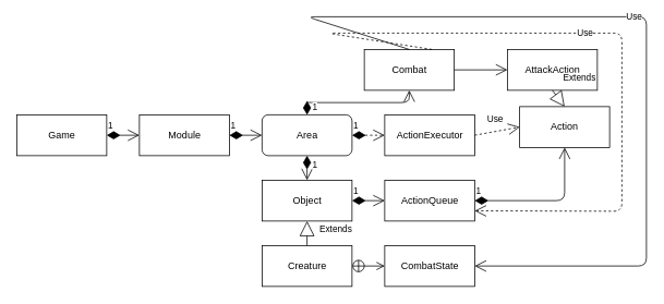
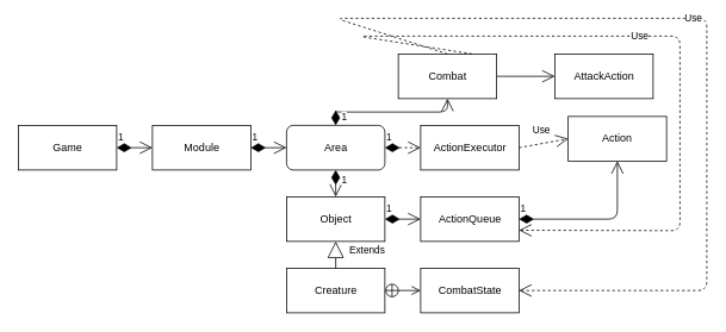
  <mxCell id="0" />
  <mxCell id="1" parent="0" />
  <mxCell id="2" value="Game" style="html=1;" vertex="1" parent="1"><mxGeometry x="20" y="140" width="110" height="50" as="geometry" /></mxCell>
  <mxCell id="3" value="Creature" style="html=1;" vertex="1" parent="1"><mxGeometry x="320" y="300" width="110" height="50" as="geometry" /></mxCell>
  <mxCell id="4" value="ActionExecutor" style="html=1;" vertex="1" parent="1"><mxGeometry x="470" y="140" width="110" height="50" as="geometry" /></mxCell>
  <mxCell id="5" value="Action" style="rounded=0;whiteSpace=wrap;html=1;" vertex="1" parent="1"><mxGeometry x="635" y="130" width="110" height="50" as="geometry" /></mxCell>
  <mxCell id="6" value="Module" style="html=1;" vertex="1" parent="1"><mxGeometry x="170" y="140" width="110" height="50" as="geometry" /></mxCell>
  <mxCell id="7" value="Area" style="html=1;rounded=1;" vertex="1" parent="1"><mxGeometry x="320" y="140" width="110" height="50" as="geometry" /></mxCell>
  <mxCell id="8" value="Object" style="html=1;" vertex="1" parent="1"><mxGeometry x="320" y="220" width="110" height="50" as="geometry" /></mxCell>
  <mxCell id="9" value="ActionQueue" style="html=1;" vertex="1" parent="1"><mxGeometry x="470" y="220" width="110" height="50" as="geometry" /></mxCell>
  <mxCell id="10" value="1" style="endArrow=open;html=1;endSize=12;startArrow=diamondThin;startSize=14;startFill=1;edgeStyle=orthogonalEdgeStyle;align=left;verticalAlign=bottom;exitX=1;exitY=0.5;exitDx=0;exitDy=0;entryX=0;entryY=0.5;entryDx=0;entryDy=0;" edge="1" parent="1" source="8" target="9"><mxGeometry x="-1" y="3" relative="1" as="geometry"><mxPoint x="480" y="360" as="sourcePoint" /><mxPoint x="640" y="360" as="targetPoint" /></mxGeometry></mxCell>
  <mxCell id="11" value="Extends" style="endArrow=block;endSize=16;endFill=0;html=1;entryX=0.5;entryY=1;entryDx=0;entryDy=0;exitX=0.5;exitY=0;exitDx=0;exitDy=0;" edge="1" parent="1" source="3" target="8"><mxGeometry x="0.333" y="-35" width="160" relative="1" as="geometry"><mxPoint x="320" y="380" as="sourcePoint" /><mxPoint x="480" y="380" as="targetPoint" /><mxPoint as="offset" /></mxGeometry></mxCell>
  <mxCell id="12" value="1" style="endArrow=open;html=1;endSize=12;startArrow=diamondThin;startSize=14;startFill=1;edgeStyle=orthogonalEdgeStyle;align=left;verticalAlign=bottom;exitX=0.5;exitY=1;exitDx=0;exitDy=0;entryX=0.5;entryY=0;entryDx=0;entryDy=0;" edge="1" parent="1" source="7" target="8"><mxGeometry x="0.333" y="5" relative="1" as="geometry"><mxPoint x="180" y="270" as="sourcePoint" /><mxPoint x="375" y="220" as="targetPoint" /><mxPoint as="offset" /></mxGeometry></mxCell>
  <mxCell id="13" value="1" style="endArrow=open;html=1;endSize=12;startArrow=diamondThin;startSize=14;startFill=1;edgeStyle=orthogonalEdgeStyle;align=left;verticalAlign=bottom;exitX=1;exitY=0.5;exitDx=0;exitDy=0;entryX=0;entryY=0.5;entryDx=0;entryDy=0;dashed=1;" edge="1" parent="1" source="7" target="4"><mxGeometry x="-1" y="3" relative="1" as="geometry"><mxPoint x="450" y="200" as="sourcePoint" /><mxPoint x="610" y="200" as="targetPoint" /></mxGeometry></mxCell>
  <mxCell id="14" value="1" style="endArrow=open;html=1;endSize=12;startArrow=diamondThin;startSize=14;startFill=1;edgeStyle=orthogonalEdgeStyle;align=left;verticalAlign=bottom;exitX=1;exitY=0.5;exitDx=0;exitDy=0;entryX=0.5;entryY=1;entryDx=0;entryDy=0;" edge="1" parent="1" source="9" target="5"><mxGeometry x="-1" y="3" relative="1" as="geometry"><mxPoint x="610" y="250" as="sourcePoint" /><mxPoint x="770" y="250" as="targetPoint" /></mxGeometry></mxCell>
  <mxCell id="15" value="1" style="endArrow=open;html=1;endSize=12;startArrow=diamondThin;startSize=14;startFill=1;edgeStyle=orthogonalEdgeStyle;align=left;verticalAlign=bottom;exitX=1;exitY=0.5;exitDx=0;exitDy=0;entryX=0;entryY=0.5;entryDx=0;entryDy=0;" edge="1" parent="1" source="6" target="7"><mxGeometry x="-1" y="3" relative="1" as="geometry"><mxPoint x="280" y="250" as="sourcePoint" /><mxPoint x="440" y="250" as="targetPoint" /></mxGeometry></mxCell>
  <mxCell id="16" value="1" style="endArrow=open;html=1;endSize=12;startArrow=diamondThin;startSize=14;startFill=1;edgeStyle=orthogonalEdgeStyle;align=left;verticalAlign=bottom;exitX=1;exitY=0.5;exitDx=0;exitDy=0;entryX=0;entryY=0.5;entryDx=0;entryDy=0;" edge="1" parent="1" source="2" target="6"><mxGeometry x="-1" y="3" relative="1" as="geometry"><mxPoint x="110" y="280" as="sourcePoint" /><mxPoint x="270" y="280" as="targetPoint" /></mxGeometry></mxCell>
  <mxCell id="17" value="Use" style="endArrow=open;endSize=12;dashed=1;html=1;exitX=1;exitY=0.5;exitDx=0;exitDy=0;entryX=0;entryY=0.5;entryDx=0;entryDy=0;" edge="1" parent="1" source="4" target="5"><mxGeometry y="15" width="160" relative="1" as="geometry"><mxPoint x="510" y="360" as="sourcePoint" /><mxPoint x="670" y="360" as="targetPoint" /><mxPoint as="offset" /></mxGeometry></mxCell>
  <mxCell id="18" value="Combat" style="html=1;" vertex="1" parent="1"><mxGeometry x="445" y="60" width="110" height="50" as="geometry" /></mxCell>
  <mxCell id="19" value="1" style="endArrow=open;html=1;endSize=12;startArrow=diamondThin;startSize=14;startFill=1;edgeStyle=orthogonalEdgeStyle;align=left;verticalAlign=bottom;exitX=0.5;exitY=0;exitDx=0;exitDy=0;entryX=0.5;entryY=1;entryDx=0;entryDy=0;" edge="1" parent="1" source="7" target="18"><mxGeometry x="-1" y="-5" relative="1" as="geometry"><mxPoint x="230" y="280" as="sourcePoint" /><mxPoint x="390" y="280" as="targetPoint" /><mxPoint as="offset" /></mxGeometry></mxCell>
  <mxCell id="20" value="CombatState" style="html=1;" vertex="1" parent="1"><mxGeometry x="470" y="300" width="110" height="50" as="geometry" /></mxCell>
  <mxCell id="21" value="AttackAction" style="html=1;" vertex="1" parent="1"><mxGeometry x="620" y="60" width="110" height="50" as="geometry" /></mxCell>
- <mxCell id="22" value="Extends" style="endArrow=block;endSize=16;endFill=0;html=1;exitX=0.5;exitY=1;exitDx=0;exitDy=0;entryX=0.5;entryY=0;entryDx=0;entryDy=0;" edge="1" parent="1" source="21" target="5"><mxGeometry x="-0.333" y="35" width="160" relative="1" as="geometry"><mxPoint x="730" y="290" as="sourcePoint" /><mxPoint x="890" y="290" as="targetPoint" /><mxPoint as="offset" /></mxGeometry></mxCell>
  <mxCell id="23" value="" style="endArrow=open;startArrow=circlePlus;endFill=0;startFill=0;endSize=8;html=1;exitX=1;exitY=0.5;exitDx=0;exitDy=0;entryX=0;entryY=0.5;entryDx=0;entryDy=0;" edge="1" parent="1" source="3" target="20"><mxGeometry width="160" relative="1" as="geometry"><mxPoint x="460" y="390" as="sourcePoint" /><mxPoint x="620" y="390" as="targetPoint" /></mxGeometry></mxCell>
  <mxCell id="24" value="Use" style="endArrow=open;endSize=12;dashed=1;html=1;exitX=0.75;exitY=0;exitDx=0;exitDy=0;entryX=1;entryY=0.75;entryDx=0;entryDy=0;" edge="1" parent="1" source="18" target="9"><mxGeometry width="160" relative="1" as="geometry"><mxPoint x="530" y="90" as="sourcePoint" /><mxPoint x="690" y="90" as="targetPoint" /><Array as="points"><mxPoint x="400" y="40" /><mxPoint x="760" y="40" /><mxPoint x="760" y="258" /></Array></mxGeometry></mxCell>
  <mxCell id="25" value="" style="endArrow=open;endFill=1;endSize=12;html=1;exitX=1;exitY=0.5;exitDx=0;exitDy=0;entryX=0;entryY=0.5;entryDx=0;entryDy=0;" edge="1" parent="1" source="18" target="21"><mxGeometry width="160" relative="1" as="geometry"><mxPoint x="480" y="90" as="sourcePoint" /><mxPoint x="640" y="90" as="targetPoint" /></mxGeometry></mxCell>
- <mxCell id="26" value="Use" style="endArrow=open;endSize=12;dashed=0;html=1;exitX=0.5;exitY=0;exitDx=0;exitDy=0;entryX=1;entryY=0.5;entryDx=0;entryDy=0;" edge="1" parent="1" source="18" target="20"><mxGeometry width="160" relative="1" as="geometry"><mxPoint x="570" y="430" as="sourcePoint" /><mxPoint x="730" y="430" as="targetPoint" /><Array as="points"><mxPoint x="375" y="20" /><mxPoint x="790" y="20" /><mxPoint x="790" y="325" /></Array></mxGeometry></mxCell>
+ <mxCell id="26" value="Use" style="endArrow=open;endSize=12;dashed=1;html=1;exitX=0.5;exitY=0;exitDx=0;exitDy=0;entryX=1;entryY=0.5;entryDx=0;entryDy=0;" edge="1" parent="1" source="18" target="20"><mxGeometry width="160" relative="1" as="geometry"><mxPoint x="570" y="430" as="sourcePoint" /><mxPoint x="730" y="430" as="targetPoint" /><Array as="points"><mxPoint x="375" y="20" /><mxPoint x="790" y="20" /><mxPoint x="790" y="325" /></Array></mxGeometry></mxCell>
